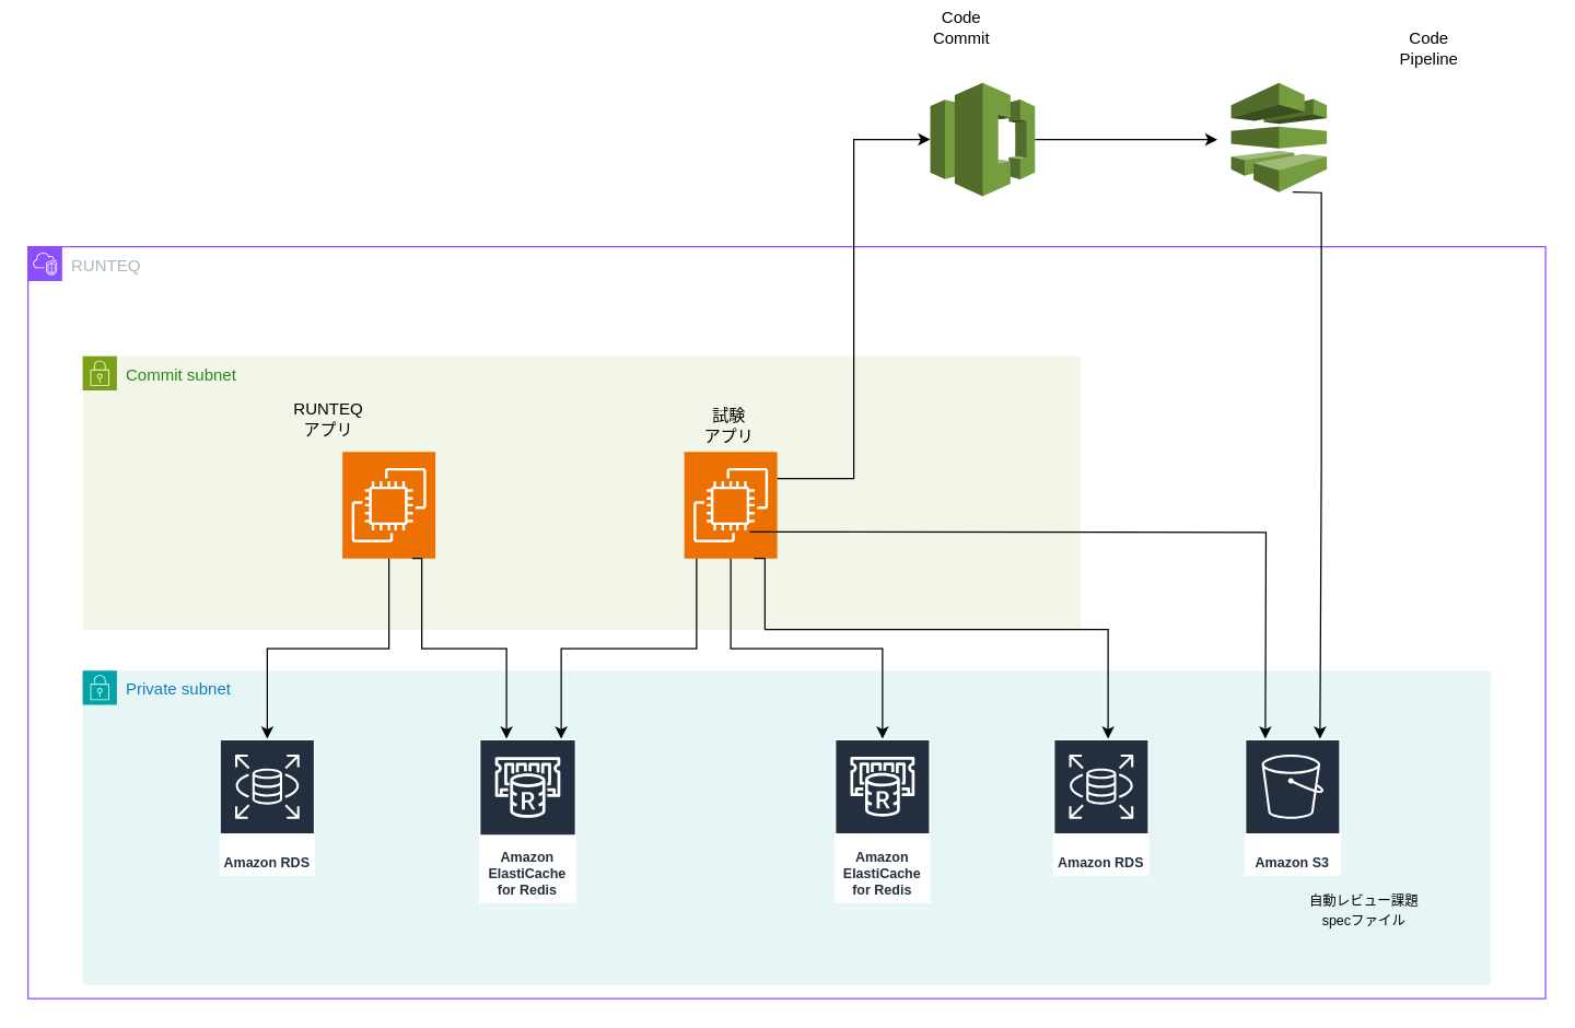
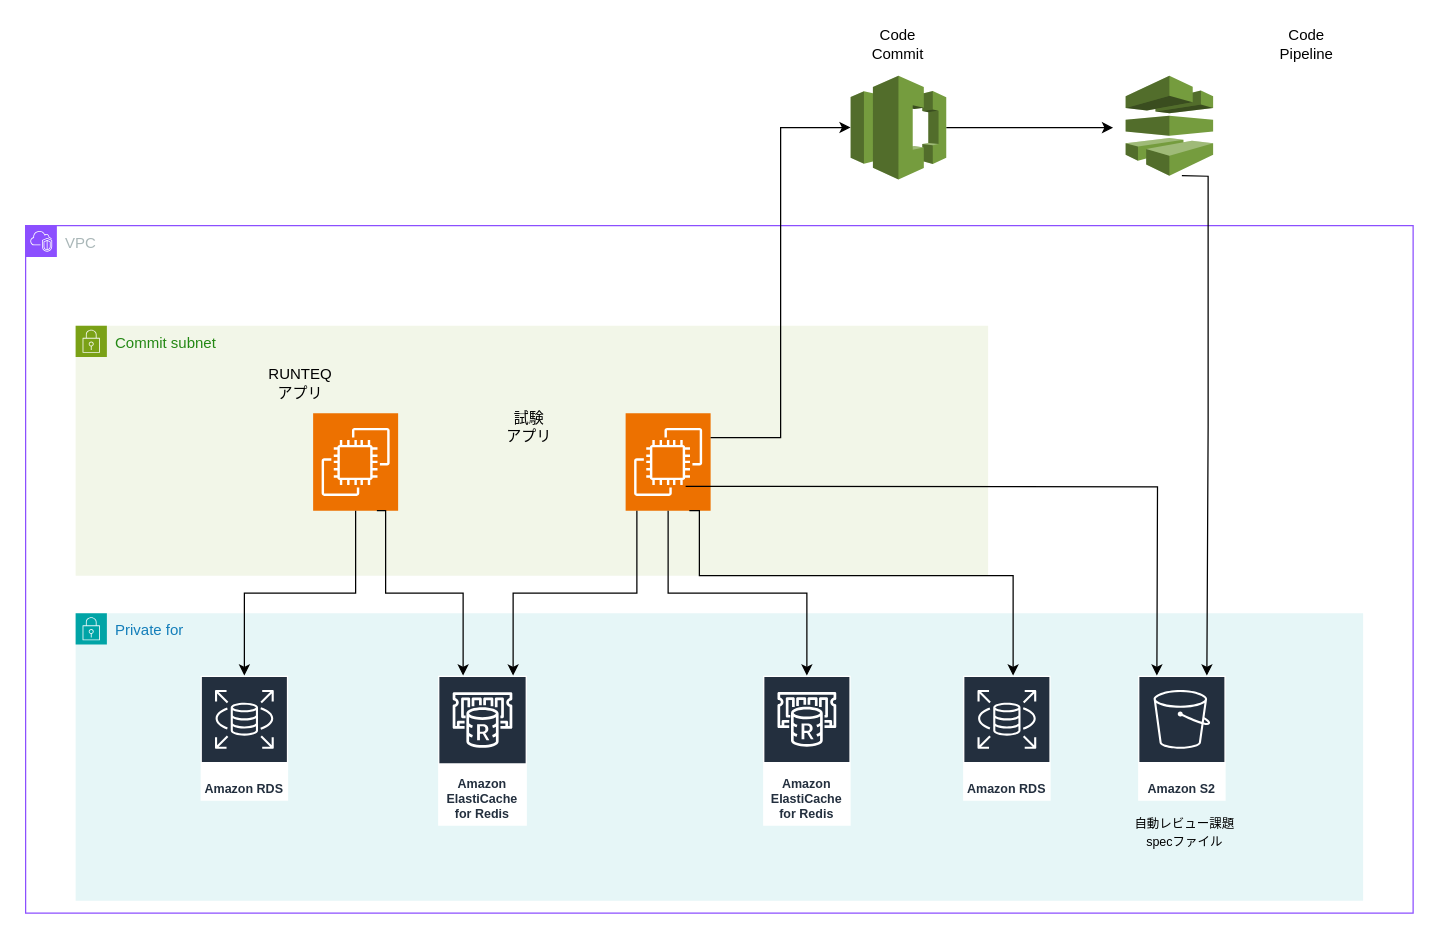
  <mxCell id="0" />
  <mxCell id="1" parent="0" />
- <mxCell id="2" value="RUNTEQ" style="points=[[0,0],[0.25,0],[0.5,0],[0.75,0],[1,0],[1,0.25],[1,0.5],[1,0.75],[1,1],[0.75,1],[0.5,1],[0.25,1],[0,1],[0,0.75],[0,0.5],[0,0.25]];outlineConnect=0;gradientColor=none;html=1;whiteSpace=wrap;fontSize=12;fontStyle=0;container=1;pointerEvents=0;collapsible=0;recursiveResize=0;shape=mxgraph.aws4.group;grIcon=mxgraph.aws4.group_vpc2;strokeColor=#8C4FFF;fillColor=none;verticalAlign=top;align=left;spacingLeft=30;fontColor=#AAB7B8;dashed=0;" parent="1" vertex="1"><mxGeometry x="20" y="180" width="1110" height="550" as="geometry" /></mxCell>
+ <mxCell id="2" value="VPC" style="points=[[0,0],[0.25,0],[0.5,0],[0.75,0],[1,0],[1,0.25],[1,0.5],[1,0.75],[1,1],[0.75,1],[0.5,1],[0.25,1],[0,1],[0,0.75],[0,0.5],[0,0.25]];outlineConnect=0;gradientColor=none;html=1;whiteSpace=wrap;fontSize=12;fontStyle=0;container=1;pointerEvents=0;collapsible=0;recursiveResize=0;shape=mxgraph.aws4.group;grIcon=mxgraph.aws4.group_vpc2;strokeColor=#8C4FFF;fillColor=none;verticalAlign=top;align=left;spacingLeft=30;fontColor=#AAB7B8;dashed=0;" parent="1" vertex="1"><mxGeometry x="20" y="180" width="1110" height="550" as="geometry" /></mxCell>
  <mxCell id="3" value="Commit subnet" style="points=[[0,0],[0.25,0],[0.5,0],[0.75,0],[1,0],[1,0.25],[1,0.5],[1,0.75],[1,1],[0.75,1],[0.5,1],[0.25,1],[0,1],[0,0.75],[0,0.5],[0,0.25]];outlineConnect=0;gradientColor=none;html=1;whiteSpace=wrap;fontSize=12;fontStyle=0;container=1;pointerEvents=0;collapsible=0;recursiveResize=0;shape=mxgraph.aws4.group;grIcon=mxgraph.aws4.group_security_group;grStroke=0;strokeColor=#7AA116;fillColor=#F2F6E8;verticalAlign=top;align=left;spacingLeft=30;fontColor=#248814;dashed=0;" parent="2" vertex="1"><mxGeometry x="40" y="80" width="730" height="200" as="geometry" /></mxCell>
  <mxCell id="4" value="" style="sketch=0;points=[[0,0,0],[0.25,0,0],[0.5,0,0],[0.75,0,0],[1,0,0],[0,1,0],[0.25,1,0],[0.5,1,0],[0.75,1,0],[1,1,0],[0,0.25,0],[0,0.5,0],[0,0.75,0],[1,0.25,0],[1,0.5,0],[1,0.75,0]];outlineConnect=0;fontColor=#232F3E;fillColor=#ED7100;strokeColor=#ffffff;dashed=0;verticalLabelPosition=bottom;verticalAlign=top;align=center;html=1;fontSize=12;fontStyle=0;aspect=fixed;shape=mxgraph.aws4.resourceIcon;resIcon=mxgraph.aws4.ec2;" parent="3" vertex="1"><mxGeometry x="190" y="70" width="68" height="78" as="geometry" /></mxCell>
  <mxCell id="5" value="" style="sketch=0;points=[[0,0,0],[0.25,0,0],[0.5,0,0],[0.75,0,0],[1,0,0],[0,1,0],[0.25,1,0],[0.5,1,0],[0.75,1,0],[1,1,0],[0,0.25,0],[0,0.5,0],[0,0.75,0],[1,0.25,0],[1,0.5,0],[1,0.75,0]];outlineConnect=0;fontColor=#232F3E;fillColor=#ED7100;strokeColor=#ffffff;dashed=0;verticalLabelPosition=bottom;verticalAlign=top;align=center;html=1;fontSize=12;fontStyle=0;aspect=fixed;shape=mxgraph.aws4.resourceIcon;resIcon=mxgraph.aws4.ec2;" parent="3" vertex="1"><mxGeometry x="440" y="70" width="68" height="78" as="geometry" /></mxCell>
  <mxCell id="6" value="RUNTEQ&lt;br&gt;アプリ" style="text;html=1;align=center;verticalAlign=middle;whiteSpace=wrap;rounded=0;" vertex="1" parent="3"><mxGeometry x="145" y="31" width="70" height="30" as="geometry" /></mxCell>
- <mxCell id="7" value="試験&lt;br&gt;アプリ" style="text;html=1;align=center;verticalAlign=middle;whiteSpace=wrap;rounded=0;" vertex="1" parent="3"><mxGeometry x="438" y="36" width="70" height="30" as="geometry" /></mxCell>
- <mxCell id="8" value="Private subnet" style="points=[[0,0],[0.25,0],[0.5,0],[0.75,0],[1,0],[1,0.25],[1,0.5],[1,0.75],[1,1],[0.75,1],[0.5,1],[0.25,1],[0,1],[0,0.75],[0,0.5],[0,0.25]];outlineConnect=0;gradientColor=none;html=1;whiteSpace=wrap;fontSize=12;fontStyle=0;container=1;pointerEvents=0;collapsible=0;recursiveResize=0;shape=mxgraph.aws4.group;grIcon=mxgraph.aws4.group_security_group;grStroke=0;strokeColor=#00A4A6;fillColor=#E6F6F7;verticalAlign=top;align=left;spacingLeft=30;fontColor=#147EBA;dashed=0;" parent="2" vertex="1"><mxGeometry x="40" y="310" width="1030" height="230" as="geometry" /></mxCell>
+ <mxCell id="7" value="試験&lt;br&gt;アプリ" style="text;html=1;align=center;verticalAlign=middle;whiteSpace=wrap;rounded=0;" vertex="1" parent="3"><mxGeometry x="328" y="66" width="70" height="30" as="geometry" /></mxCell>
+ <mxCell id="8" value="Private for" style="points=[[0,0],[0.25,0],[0.5,0],[0.75,0],[1,0],[1,0.25],[1,0.5],[1,0.75],[1,1],[0.75,1],[0.5,1],[0.25,1],[0,1],[0,0.75],[0,0.5],[0,0.25]];outlineConnect=0;gradientColor=none;html=1;whiteSpace=wrap;fontSize=12;fontStyle=0;container=1;pointerEvents=0;collapsible=0;recursiveResize=0;shape=mxgraph.aws4.group;grIcon=mxgraph.aws4.group_security_group;grStroke=0;strokeColor=#00A4A6;fillColor=#E6F6F7;verticalAlign=top;align=left;spacingLeft=30;fontColor=#147EBA;dashed=0;" parent="2" vertex="1"><mxGeometry x="40" y="310" width="1030" height="230" as="geometry" /></mxCell>
  <mxCell id="9" value="Amazon ElastiCache for Redis" style="sketch=0;outlineConnect=0;fontColor=#232F3E;gradientColor=none;strokeColor=#ffffff;fillColor=#232F3E;dashed=0;verticalLabelPosition=middle;verticalAlign=bottom;align=center;html=1;whiteSpace=wrap;fontSize=10;fontStyle=1;spacing=3;shape=mxgraph.aws4.productIcon;prIcon=mxgraph.aws4.elasticache_for_redis;" parent="8" vertex="1"><mxGeometry x="550" y="50" width="70" height="120" as="geometry" /></mxCell>
  <mxCell id="10" value="Amazon RDS" style="sketch=0;outlineConnect=0;fontColor=#232F3E;gradientColor=none;strokeColor=#ffffff;fillColor=#232F3E;dashed=0;verticalLabelPosition=middle;verticalAlign=bottom;align=center;html=1;whiteSpace=wrap;fontSize=10;fontStyle=1;spacing=3;shape=mxgraph.aws4.productIcon;prIcon=mxgraph.aws4.rds;" parent="8" vertex="1"><mxGeometry x="100" y="50" width="70" height="100" as="geometry" /></mxCell>
  <mxCell id="11" value="Amazon ElastiCache for Redis" style="sketch=0;outlineConnect=0;fontColor=#232F3E;gradientColor=none;strokeColor=#ffffff;fillColor=#232F3E;dashed=0;verticalLabelPosition=middle;verticalAlign=bottom;align=center;html=1;whiteSpace=wrap;fontSize=10;fontStyle=1;spacing=3;shape=mxgraph.aws4.productIcon;prIcon=mxgraph.aws4.elasticache_for_redis;" parent="8" vertex="1"><mxGeometry x="290" y="50" width="71" height="120" as="geometry" /></mxCell>
  <mxCell id="12" value="Amazon RDS" style="sketch=0;outlineConnect=0;fontColor=#232F3E;gradientColor=none;strokeColor=#ffffff;fillColor=#232F3E;dashed=0;verticalLabelPosition=middle;verticalAlign=bottom;align=center;html=1;whiteSpace=wrap;fontSize=10;fontStyle=1;spacing=3;shape=mxgraph.aws4.productIcon;prIcon=mxgraph.aws4.rds;" parent="8" vertex="1"><mxGeometry x="710" y="50" width="70" height="100" as="geometry" /></mxCell>
- <mxCell id="13" value="&lt;font style=&quot;font-size: 10px;&quot;&gt;自動レビュー課題&lt;br&gt;specファイル&lt;/font&gt;" style="text;html=1;align=center;verticalAlign=middle;whiteSpace=wrap;rounded=0;" vertex="1" parent="8"><mxGeometry x="895" y="160" width="85" height="30" as="geometry" /></mxCell>
- <mxCell id="14" value="Amazon S3" style="sketch=0;outlineConnect=0;fontColor=#232F3E;gradientColor=none;strokeColor=#ffffff;fillColor=#232F3E;dashed=0;verticalLabelPosition=middle;verticalAlign=bottom;align=center;html=1;whiteSpace=wrap;fontSize=10;fontStyle=1;spacing=3;shape=mxgraph.aws4.productIcon;prIcon=mxgraph.aws4.s3;" parent="8" vertex="1"><mxGeometry x="850" y="50" width="70" height="100" as="geometry" /></mxCell>
+ <mxCell id="13" value="&lt;font style=&quot;font-size: 10px;&quot;&gt;自動レビュー課題&lt;br&gt;specファイル&lt;/font&gt;" style="text;html=1;align=center;verticalAlign=middle;whiteSpace=wrap;rounded=0;" vertex="1" parent="8"><mxGeometry x="845" y="160" width="85" height="30" as="geometry" /></mxCell>
+ <mxCell id="14" value="Amazon S2" style="sketch=0;outlineConnect=0;fontColor=#232F3E;gradientColor=none;strokeColor=#ffffff;fillColor=#232F3E;dashed=0;verticalLabelPosition=middle;verticalAlign=bottom;align=center;html=1;whiteSpace=wrap;fontSize=10;fontStyle=1;spacing=3;shape=mxgraph.aws4.productIcon;prIcon=mxgraph.aws4.s3;" parent="8" vertex="1"><mxGeometry x="850" y="50" width="70" height="100" as="geometry" /></mxCell>
  <mxCell id="15" style="edgeStyle=orthogonalEdgeStyle;rounded=0;orthogonalLoop=1;jettySize=auto;html=1;exitX=0.5;exitY=1;exitDx=0;exitDy=0;exitPerimeter=0;" parent="2" source="4" target="10" edge="1"><mxGeometry relative="1" as="geometry" /></mxCell>
  <mxCell id="16" style="edgeStyle=orthogonalEdgeStyle;rounded=0;orthogonalLoop=1;jettySize=auto;html=1;exitX=0.75;exitY=1;exitDx=0;exitDy=0;exitPerimeter=0;" parent="2" source="4" target="11" edge="1"><mxGeometry relative="1" as="geometry"><Array as="points"><mxPoint x="288" y="294" /><mxPoint x="350" y="294" /></Array></mxGeometry></mxCell>
  <mxCell id="17" style="edgeStyle=orthogonalEdgeStyle;rounded=0;orthogonalLoop=1;jettySize=auto;html=1;" parent="2" source="5" target="11" edge="1"><mxGeometry relative="1" as="geometry"><Array as="points"><mxPoint x="489" y="294" /><mxPoint x="390" y="294" /></Array></mxGeometry></mxCell>
  <mxCell id="18" style="edgeStyle=orthogonalEdgeStyle;rounded=0;orthogonalLoop=1;jettySize=auto;html=1;exitX=0.5;exitY=1;exitDx=0;exitDy=0;exitPerimeter=0;" parent="2" source="5" target="9" edge="1"><mxGeometry relative="1" as="geometry" /></mxCell>
  <mxCell id="19" style="edgeStyle=orthogonalEdgeStyle;rounded=0;orthogonalLoop=1;jettySize=auto;html=1;exitX=0.75;exitY=1;exitDx=0;exitDy=0;exitPerimeter=0;" parent="2" source="5" target="12" edge="1"><mxGeometry relative="1" as="geometry"><Array as="points"><mxPoint x="539" y="280" /><mxPoint x="790" y="280" /></Array></mxGeometry></mxCell>
  <mxCell id="20" style="edgeStyle=orthogonalEdgeStyle;rounded=0;orthogonalLoop=1;jettySize=auto;html=1;exitX=1;exitY=0.75;exitDx=0;exitDy=0;exitPerimeter=0;" edge="1" parent="2"><mxGeometry relative="1" as="geometry"><mxPoint x="528" y="208.5" as="sourcePoint" /><mxPoint x="905" y="360" as="targetPoint" /></mxGeometry></mxCell>
  <mxCell id="21" style="edgeStyle=orthogonalEdgeStyle;rounded=0;orthogonalLoop=1;jettySize=auto;html=1;exitX=1;exitY=0.5;exitDx=0;exitDy=0;exitPerimeter=0;" edge="1" parent="1" source="22"><mxGeometry relative="1" as="geometry"><mxPoint x="890" y="101.619" as="targetPoint" /></mxGeometry></mxCell>
  <mxCell id="22" value="" style="outlineConnect=0;dashed=0;verticalLabelPosition=bottom;verticalAlign=top;align=center;html=1;shape=mxgraph.aws3.codecommit;fillColor=#759C3E;gradientColor=none;" parent="1" vertex="1"><mxGeometry x="680" y="60" width="76.5" height="83" as="geometry" /></mxCell>
  <mxCell id="23" style="edgeStyle=orthogonalEdgeStyle;rounded=0;orthogonalLoop=1;jettySize=auto;html=1;exitX=0.5;exitY=1;exitDx=0;exitDy=0;exitPerimeter=0;" edge="1" parent="1"><mxGeometry relative="1" as="geometry"><mxPoint x="945" y="140" as="sourcePoint" /><mxPoint x="965" y="540" as="targetPoint" /></mxGeometry></mxCell>
  <mxCell id="24" value="" style="outlineConnect=0;dashed=0;verticalLabelPosition=bottom;verticalAlign=top;align=center;html=1;shape=mxgraph.aws3.codepipeline;fillColor=#759C3E;gradientColor=none;" parent="1" vertex="1"><mxGeometry x="900" y="60" width="70" height="80" as="geometry" /></mxCell>
- <mxCell id="25" value="Code Commit" style="text;html=1;align=center;verticalAlign=middle;whiteSpace=wrap;rounded=0;" vertex="1" parent="1"><mxGeometry x="668.25" y="5" width="70" height="30" as="geometry" /></mxCell>
+ <mxCell id="25" value="Code Commit" style="text;html=1;align=center;verticalAlign=middle;whiteSpace=wrap;rounded=0;" vertex="1" parent="1"><mxGeometry x="683.25" y="20" width="70" height="30" as="geometry" /></mxCell>
  <mxCell id="26" value="Code Pipeline" style="text;html=1;align=center;verticalAlign=middle;whiteSpace=wrap;rounded=0;" vertex="1" parent="1"><mxGeometry x="1010" y="20" width="70" height="30" as="geometry" /></mxCell>
  <mxCell id="27" style="edgeStyle=orthogonalEdgeStyle;rounded=0;orthogonalLoop=1;jettySize=auto;html=1;exitX=1;exitY=0.25;exitDx=0;exitDy=0;exitPerimeter=0;entryX=0;entryY=0.5;entryDx=0;entryDy=0;entryPerimeter=0;" edge="1" parent="1" source="5" target="22"><mxGeometry relative="1" as="geometry" /></mxCell>
